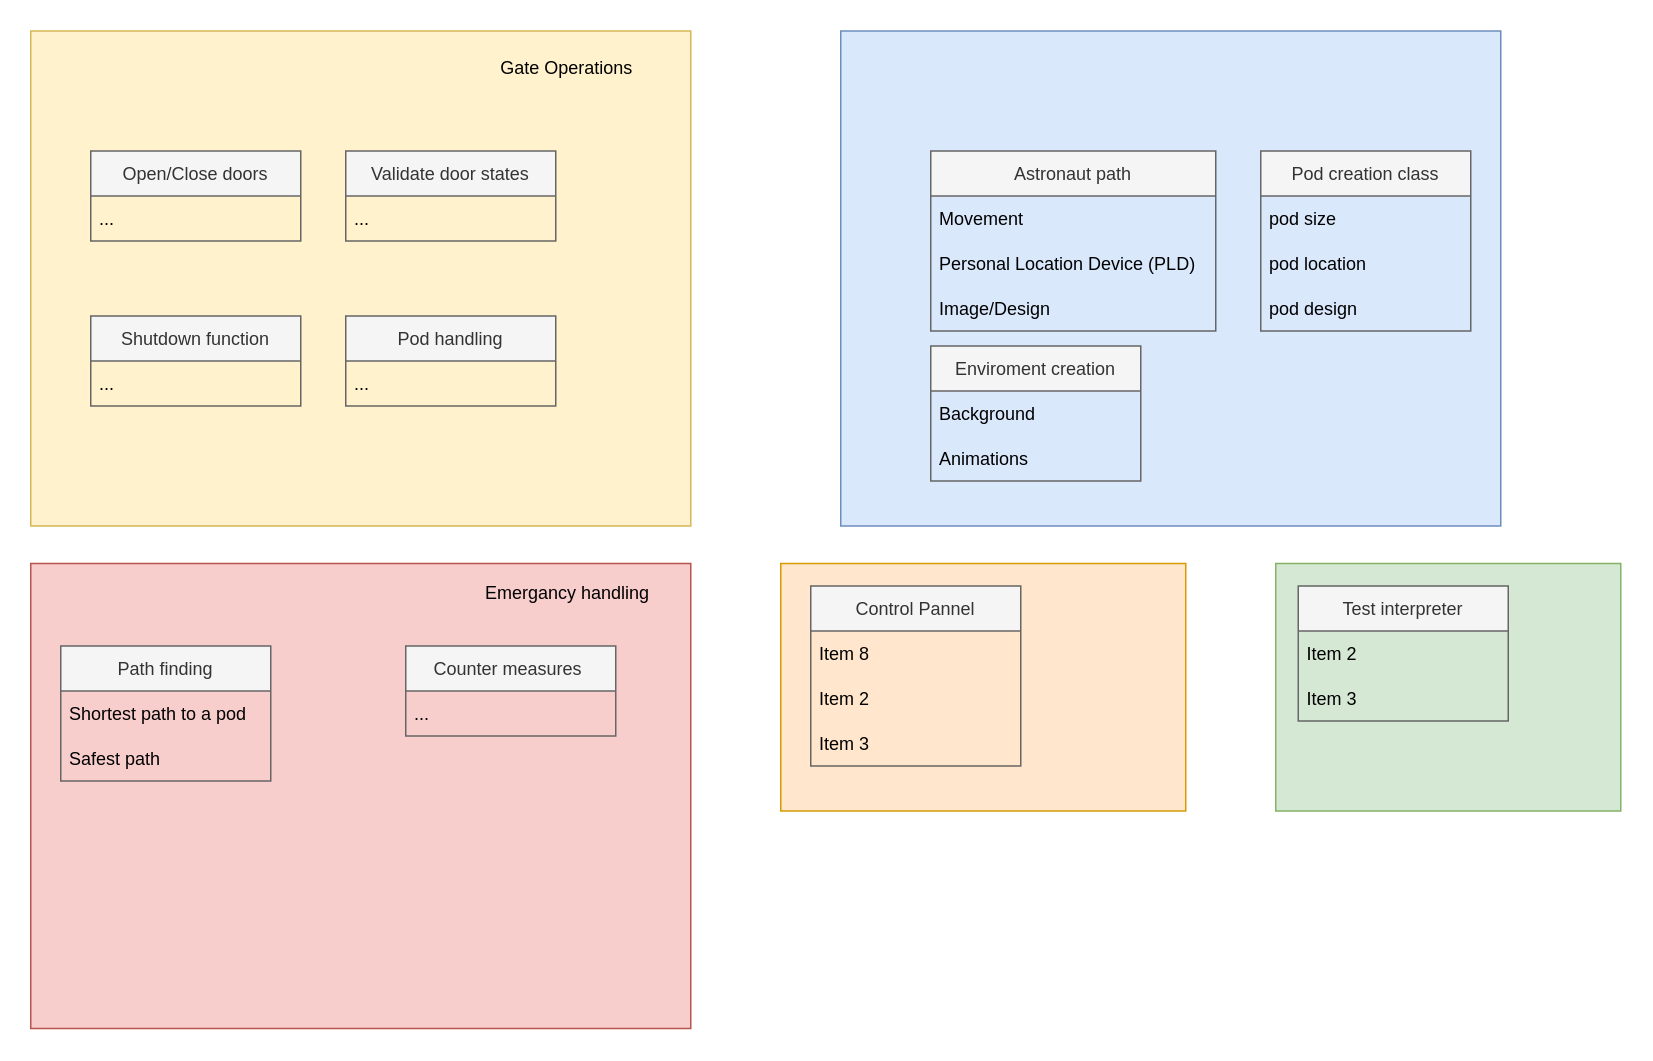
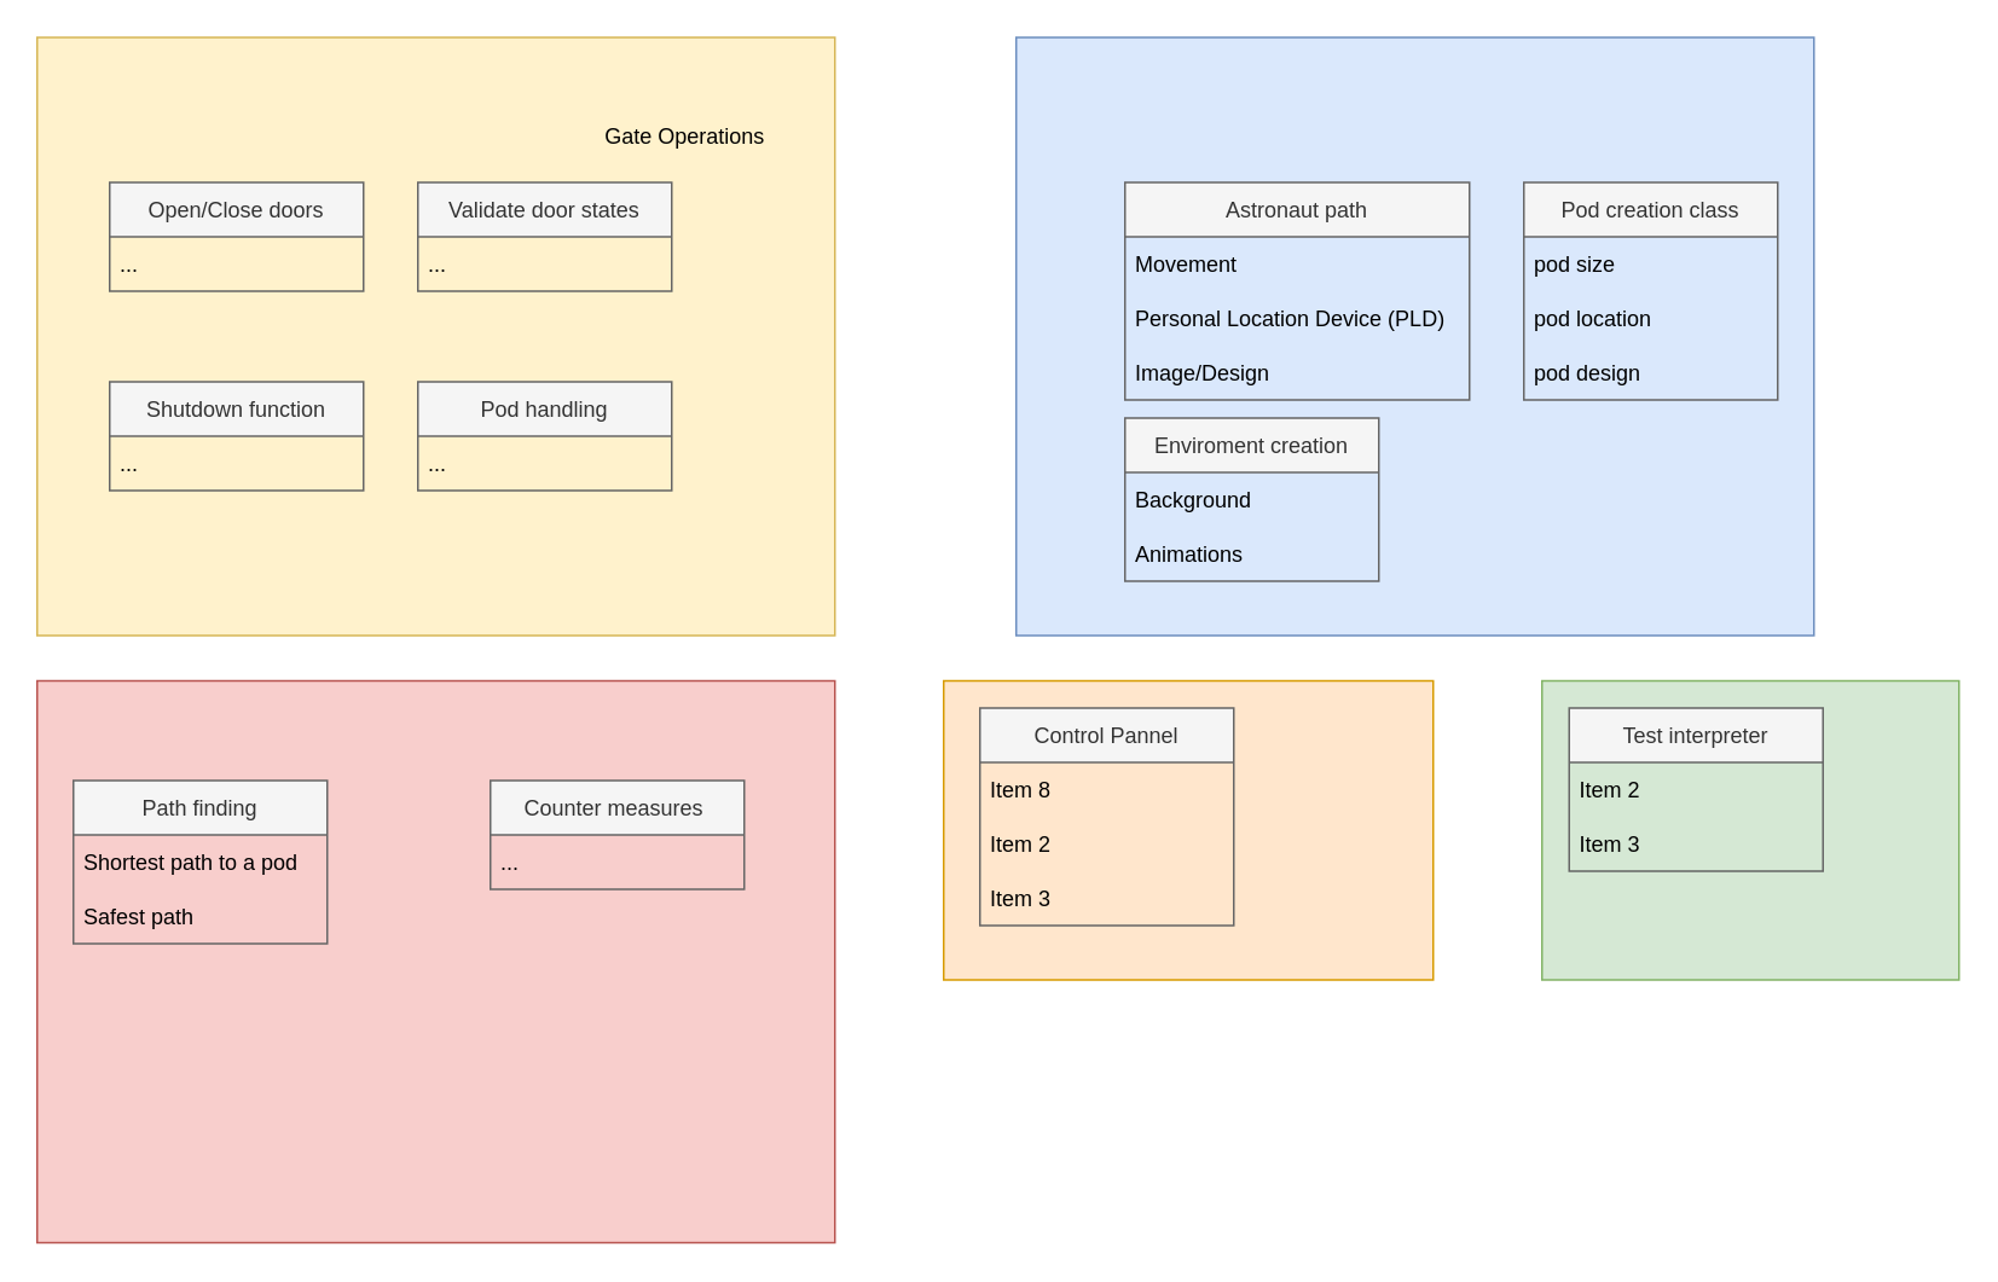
  <mxCell id="0" />
  <mxCell id="1" parent="0" />
  <mxCell id="2" value="" style="rounded=0;whiteSpace=wrap;html=1;fillColor=#d5e8d4;strokeColor=#82b366;" vertex="1" parent="1"><mxGeometry x="850" y="375" width="230" height="165" as="geometry" /></mxCell>
  <mxCell id="3" value="" style="rounded=0;whiteSpace=wrap;html=1;fillColor=#ffe6cc;strokeColor=#d79b00;" vertex="1" parent="1"><mxGeometry x="520" y="375" width="270" height="165" as="geometry" /></mxCell>
  <mxCell id="4" value="" style="rounded=0;whiteSpace=wrap;html=1;fillColor=#f8cecc;strokeColor=#b85450;" parent="1" vertex="1"><mxGeometry x="20" y="375" width="440" height="310" as="geometry" /></mxCell>
  <mxCell id="5" value="" style="rounded=0;whiteSpace=wrap;html=1;fillColor=#fff2cc;strokeColor=#d6b656;" parent="1" vertex="1"><mxGeometry x="20" y="20" width="440" height="330" as="geometry" /></mxCell>
  <mxCell id="6" value="" style="rounded=0;whiteSpace=wrap;html=1;fillColor=#dae8fc;strokeColor=#6c8ebf;" parent="1" vertex="1"><mxGeometry x="560" y="20" width="440" height="330" as="geometry" /></mxCell>
  <mxCell id="7" value="Control Pannel" style="swimlane;fontStyle=0;childLayout=stackLayout;horizontal=1;startSize=30;horizontalStack=0;resizeParent=1;resizeParentMax=0;resizeLast=0;collapsible=1;marginBottom=0;fillColor=#f5f5f5;fontColor=#333333;strokeColor=#666666;" parent="1" vertex="1"><mxGeometry x="540" y="390" width="140" height="120" as="geometry" /></mxCell>
  <mxCell id="8" value="Item 8" style="text;strokeColor=none;fillColor=none;align=left;verticalAlign=middle;spacingLeft=4;spacingRight=4;overflow=hidden;points=[[0,0.5],[1,0.5]];portConstraint=eastwest;rotatable=0;" parent="7" vertex="1"><mxGeometry y="30" width="140" height="30" as="geometry" /></mxCell>
  <mxCell id="9" value="Item 2" style="text;strokeColor=none;fillColor=none;align=left;verticalAlign=middle;spacingLeft=4;spacingRight=4;overflow=hidden;points=[[0,0.5],[1,0.5]];portConstraint=eastwest;rotatable=0;" parent="7" vertex="1"><mxGeometry y="60" width="140" height="30" as="geometry" /></mxCell>
  <mxCell id="10" value="Item 3" style="text;strokeColor=none;fillColor=none;align=left;verticalAlign=middle;spacingLeft=4;spacingRight=4;overflow=hidden;points=[[0,0.5],[1,0.5]];portConstraint=eastwest;rotatable=0;" parent="7" vertex="1"><mxGeometry y="90" width="140" height="30" as="geometry" /></mxCell>
  <mxCell id="11" value="Open/Close doors" style="swimlane;fontStyle=0;childLayout=stackLayout;horizontal=1;startSize=30;horizontalStack=0;resizeParent=1;resizeParentMax=0;resizeLast=0;collapsible=1;marginBottom=0;fillColor=#f5f5f5;fontColor=#333333;strokeColor=#666666;" parent="1" vertex="1"><mxGeometry x="60" y="100" width="140" height="60" as="geometry" /></mxCell>
  <mxCell id="12" value="..." style="text;strokeColor=none;fillColor=none;align=left;verticalAlign=middle;spacingLeft=4;spacingRight=4;overflow=hidden;points=[[0,0.5],[1,0.5]];portConstraint=eastwest;rotatable=0;" parent="11" vertex="1"><mxGeometry y="30" width="140" height="30" as="geometry" /></mxCell>
  <mxCell id="13" value="Test interpreter" style="swimlane;fontStyle=0;childLayout=stackLayout;horizontal=1;startSize=30;horizontalStack=0;resizeParent=1;resizeParentMax=0;resizeLast=0;collapsible=1;marginBottom=0;fillColor=#f5f5f5;fontColor=#333333;strokeColor=#666666;" parent="1" vertex="1"><mxGeometry x="865" y="390" width="140" height="90" as="geometry" /></mxCell>
  <mxCell id="14" value="Item 2" style="text;strokeColor=none;fillColor=none;align=left;verticalAlign=middle;spacingLeft=4;spacingRight=4;overflow=hidden;points=[[0,0.5],[1,0.5]];portConstraint=eastwest;rotatable=0;" parent="13" vertex="1"><mxGeometry y="30" width="140" height="30" as="geometry" /></mxCell>
  <mxCell id="15" value="Item 3" style="text;strokeColor=none;fillColor=none;align=left;verticalAlign=middle;spacingLeft=4;spacingRight=4;overflow=hidden;points=[[0,0.5],[1,0.5]];portConstraint=eastwest;rotatable=0;" parent="13" vertex="1"><mxGeometry y="60" width="140" height="30" as="geometry" /></mxCell>
  <mxCell id="16" value="Counter measures " style="swimlane;fontStyle=0;childLayout=stackLayout;horizontal=1;startSize=30;horizontalStack=0;resizeParent=1;resizeParentMax=0;resizeLast=0;collapsible=1;marginBottom=0;fillColor=#f5f5f5;fontColor=#333333;strokeColor=#666666;" parent="1" vertex="1"><mxGeometry x="270" y="430" width="140" height="60" as="geometry" /></mxCell>
  <mxCell id="17" value="..." style="text;strokeColor=none;fillColor=none;align=left;verticalAlign=middle;spacingLeft=4;spacingRight=4;overflow=hidden;points=[[0,0.5],[1,0.5]];portConstraint=eastwest;rotatable=0;" parent="16" vertex="1"><mxGeometry y="30" width="140" height="30" as="geometry" /></mxCell>
  <mxCell id="18" value="Path finding" style="swimlane;fontStyle=0;childLayout=stackLayout;horizontal=1;startSize=30;horizontalStack=0;resizeParent=1;resizeParentMax=0;resizeLast=0;collapsible=1;marginBottom=0;fillColor=#f5f5f5;fontColor=#333333;strokeColor=#666666;" parent="1" vertex="1"><mxGeometry x="40" y="430" width="140" height="90" as="geometry" /></mxCell>
  <mxCell id="19" value="Shortest path to a pod" style="text;strokeColor=none;fillColor=none;align=left;verticalAlign=middle;spacingLeft=4;spacingRight=4;overflow=hidden;points=[[0,0.5],[1,0.5]];portConstraint=eastwest;rotatable=0;" parent="18" vertex="1"><mxGeometry y="30" width="140" height="30" as="geometry" /></mxCell>
  <mxCell id="20" value="Safest path" style="text;strokeColor=none;fillColor=none;align=left;verticalAlign=middle;spacingLeft=4;spacingRight=4;overflow=hidden;points=[[0,0.5],[1,0.5]];portConstraint=eastwest;rotatable=0;" parent="18" vertex="1"><mxGeometry y="60" width="140" height="30" as="geometry" /></mxCell>
- <mxCell id="21" value="Gate Operations" style="text;html=1;strokeColor=none;fillColor=none;align=center;verticalAlign=middle;whiteSpace=wrap;rounded=0;" parent="1" vertex="1"><mxGeometry x="330" y="30" width="95" height="30" as="geometry" /></mxCell>
+ <mxCell id="21" value="Gate Operations" style="text;html=1;strokeColor=none;fillColor=none;align=center;verticalAlign=middle;whiteSpace=wrap;rounded=0;" parent="1" vertex="1"><mxGeometry x="330" y="60" width="95" height="30" as="geometry" /></mxCell>
  <mxCell id="22" value="Validate door states" style="swimlane;fontStyle=0;childLayout=stackLayout;horizontal=1;startSize=30;horizontalStack=0;resizeParent=1;resizeParentMax=0;resizeLast=0;collapsible=1;marginBottom=0;fillColor=#f5f5f5;fontColor=#333333;strokeColor=#666666;" parent="1" vertex="1"><mxGeometry x="230" y="100" width="140" height="60" as="geometry" /></mxCell>
  <mxCell id="23" value="..." style="text;strokeColor=none;fillColor=none;align=left;verticalAlign=middle;spacingLeft=4;spacingRight=4;overflow=hidden;points=[[0,0.5],[1,0.5]];portConstraint=eastwest;rotatable=0;" parent="22" vertex="1"><mxGeometry y="30" width="140" height="30" as="geometry" /></mxCell>
  <mxCell id="24" value="Pod handling" style="swimlane;fontStyle=0;childLayout=stackLayout;horizontal=1;startSize=30;horizontalStack=0;resizeParent=1;resizeParentMax=0;resizeLast=0;collapsible=1;marginBottom=0;fillColor=#f5f5f5;fontColor=#333333;strokeColor=#666666;" parent="1" vertex="1"><mxGeometry x="230" y="210" width="140" height="60" as="geometry" /></mxCell>
  <mxCell id="25" value="..." style="text;strokeColor=none;fillColor=none;align=left;verticalAlign=middle;spacingLeft=4;spacingRight=4;overflow=hidden;points=[[0,0.5],[1,0.5]];portConstraint=eastwest;rotatable=0;" parent="24" vertex="1"><mxGeometry y="30" width="140" height="30" as="geometry" /></mxCell>
  <mxCell id="26" value="Shutdown function" style="swimlane;fontStyle=0;childLayout=stackLayout;horizontal=1;startSize=30;horizontalStack=0;resizeParent=1;resizeParentMax=0;resizeLast=0;collapsible=1;marginBottom=0;fillColor=#f5f5f5;fontColor=#333333;strokeColor=#666666;" parent="1" vertex="1"><mxGeometry x="60" y="210" width="140" height="60" as="geometry" /></mxCell>
  <mxCell id="27" value="..." style="text;strokeColor=none;fillColor=none;align=left;verticalAlign=middle;spacingLeft=4;spacingRight=4;overflow=hidden;points=[[0,0.5],[1,0.5]];portConstraint=eastwest;rotatable=0;" parent="26" vertex="1"><mxGeometry y="30" width="140" height="30" as="geometry" /></mxCell>
  <mxCell id="28" value="Enviroment creation" style="swimlane;fontStyle=0;childLayout=stackLayout;horizontal=1;startSize=30;horizontalStack=0;resizeParent=1;resizeParentMax=0;resizeLast=0;collapsible=1;marginBottom=0;fillColor=#f5f5f5;fontColor=#333333;strokeColor=#666666;" parent="1" vertex="1"><mxGeometry x="620" y="230" width="140" height="90" as="geometry" /></mxCell>
  <mxCell id="29" value="Background" style="text;strokeColor=none;fillColor=none;align=left;verticalAlign=middle;spacingLeft=4;spacingRight=4;overflow=hidden;points=[[0,0.5],[1,0.5]];portConstraint=eastwest;rotatable=0;" parent="28" vertex="1"><mxGeometry y="30" width="140" height="30" as="geometry" /></mxCell>
  <mxCell id="30" value="Animations" style="text;strokeColor=none;fillColor=none;align=left;verticalAlign=middle;spacingLeft=4;spacingRight=4;overflow=hidden;points=[[0,0.5],[1,0.5]];portConstraint=eastwest;rotatable=0;" parent="28" vertex="1"><mxGeometry y="60" width="140" height="30" as="geometry" /></mxCell>
  <mxCell id="31" value="Astronaut path" style="swimlane;fontStyle=0;childLayout=stackLayout;horizontal=1;startSize=30;horizontalStack=0;resizeParent=1;resizeParentMax=0;resizeLast=0;collapsible=1;marginBottom=0;fillColor=#f5f5f5;fontColor=#333333;strokeColor=#666666;" parent="1" vertex="1"><mxGeometry x="620" y="100" width="190" height="120" as="geometry" /></mxCell>
  <mxCell id="32" value="Movement" style="text;strokeColor=none;fillColor=none;align=left;verticalAlign=middle;spacingLeft=4;spacingRight=4;overflow=hidden;points=[[0,0.5],[1,0.5]];portConstraint=eastwest;rotatable=0;" parent="31" vertex="1"><mxGeometry y="30" width="190" height="30" as="geometry" /></mxCell>
  <mxCell id="33" value="Personal Location Device (PLD)" style="text;strokeColor=none;fillColor=none;align=left;verticalAlign=middle;spacingLeft=4;spacingRight=4;overflow=hidden;points=[[0,0.5],[1,0.5]];portConstraint=eastwest;rotatable=0;" parent="31" vertex="1"><mxGeometry y="60" width="190" height="30" as="geometry" /></mxCell>
  <mxCell id="34" value="Image/Design" style="text;strokeColor=none;fillColor=none;align=left;verticalAlign=middle;spacingLeft=4;spacingRight=4;overflow=hidden;points=[[0,0.5],[1,0.5]];portConstraint=eastwest;rotatable=0;" parent="31" vertex="1"><mxGeometry y="90" width="190" height="30" as="geometry" /></mxCell>
  <mxCell id="35" value="Pod creation class" style="swimlane;fontStyle=0;childLayout=stackLayout;horizontal=1;startSize=30;horizontalStack=0;resizeParent=1;resizeParentMax=0;resizeLast=0;collapsible=1;marginBottom=0;fillColor=#f5f5f5;fontColor=#333333;strokeColor=#666666;" parent="1" vertex="1"><mxGeometry x="840" y="100" width="140" height="120" as="geometry" /></mxCell>
  <mxCell id="36" value="pod size" style="text;strokeColor=none;fillColor=none;align=left;verticalAlign=middle;spacingLeft=4;spacingRight=4;overflow=hidden;points=[[0,0.5],[1,0.5]];portConstraint=eastwest;rotatable=0;" parent="35" vertex="1"><mxGeometry y="30" width="140" height="30" as="geometry" /></mxCell>
  <mxCell id="37" value="pod location" style="text;strokeColor=none;fillColor=none;align=left;verticalAlign=middle;spacingLeft=4;spacingRight=4;overflow=hidden;points=[[0,0.5],[1,0.5]];portConstraint=eastwest;rotatable=0;" parent="35" vertex="1"><mxGeometry y="60" width="140" height="30" as="geometry" /></mxCell>
  <mxCell id="38" value="pod design" style="text;strokeColor=none;fillColor=none;align=left;verticalAlign=middle;spacingLeft=4;spacingRight=4;overflow=hidden;points=[[0,0.5],[1,0.5]];portConstraint=eastwest;rotatable=0;" parent="35" vertex="1"><mxGeometry y="90" width="140" height="30" as="geometry" /></mxCell>
- <mxCell id="39" value="&lt;span&gt;Emergancy handling&lt;/span&gt;" style="text;html=1;strokeColor=none;fillColor=none;align=center;verticalAlign=middle;whiteSpace=wrap;rounded=0;" parent="1" vertex="1"><mxGeometry x="312.5" y="380" width="130" height="30" as="geometry" /></mxCell>
